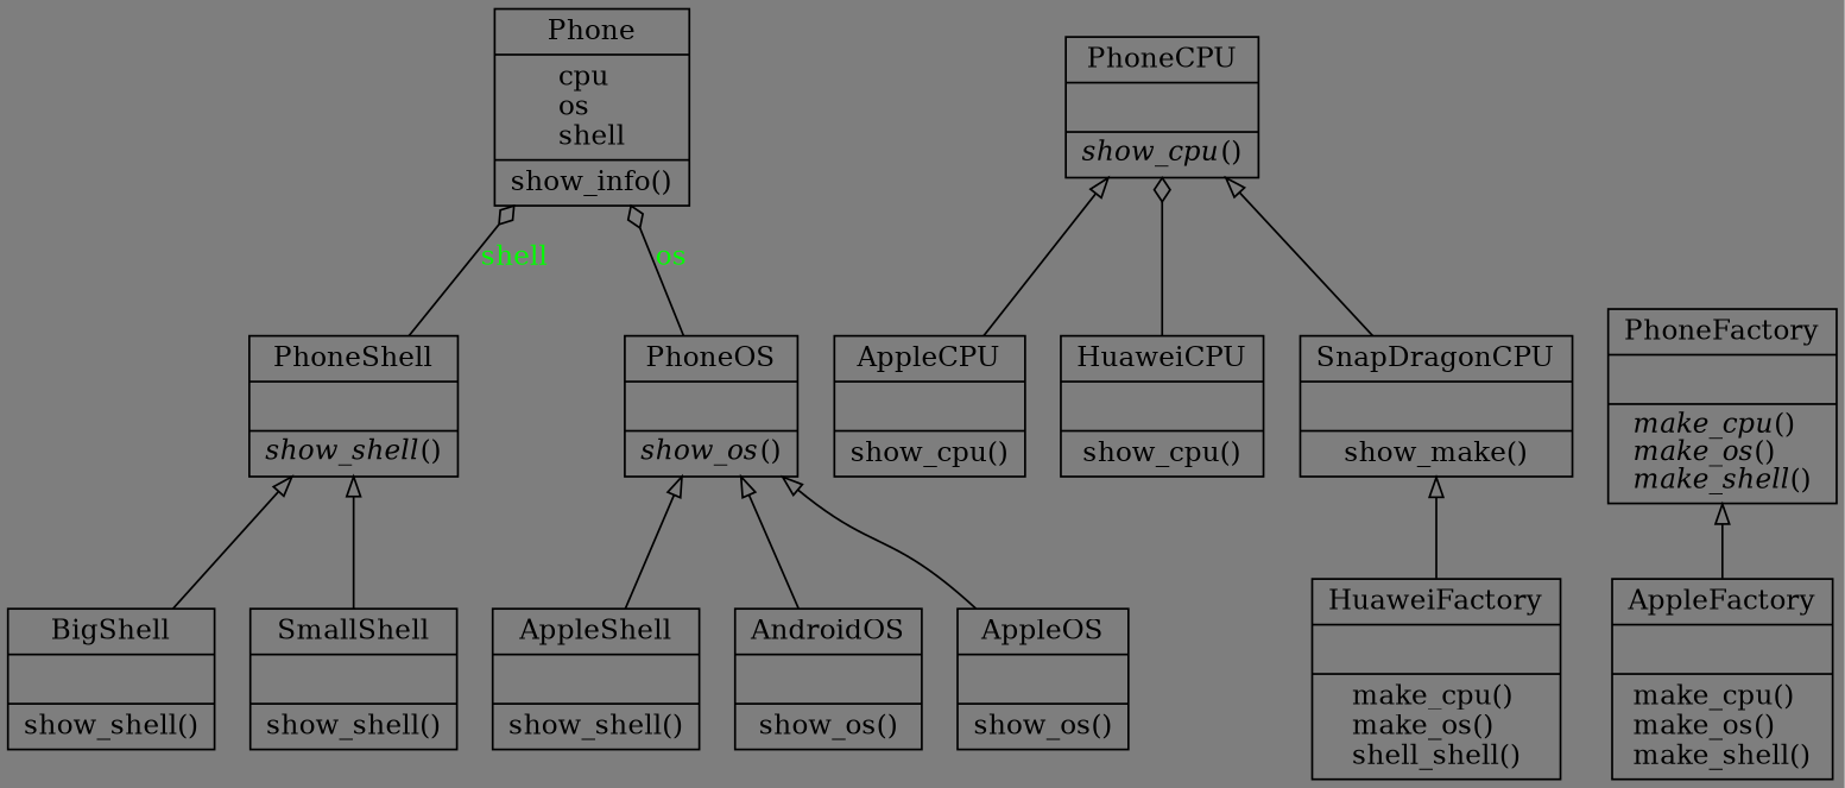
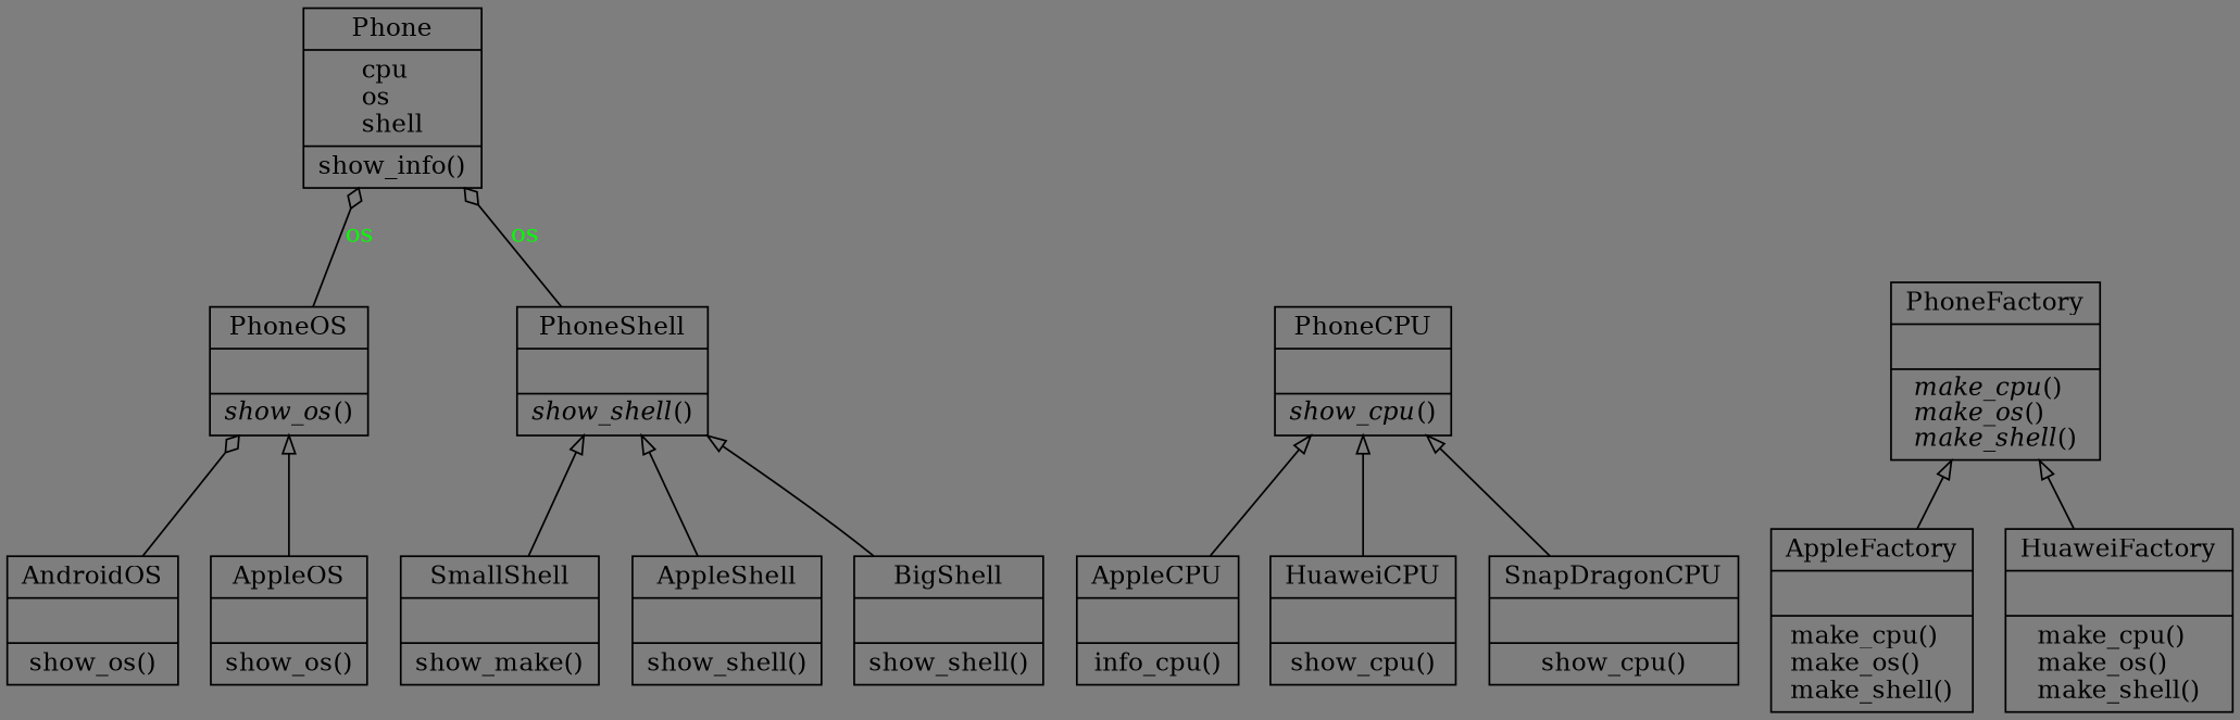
  digraph {
    bgcolor="#7e7e7e"
    rankdir=BT
    node [color=black fontcolor=black shape=record style=solid]
    edge [arrowhead=empty arrowtail=none]
    n1 [label=<{AndroidOS|<br ALIGN="LEFT"/>|show_os()<br ALIGN="LEFT"/>}>]
    n2 [label=<{PhoneOS|<br ALIGN="LEFT"/>|<I>show_os</I>()<br ALIGN="LEFT"/>}>]
    n3 [label=<{Phone|cpu<br ALIGN="LEFT"/>os<br ALIGN="LEFT"/>shell<br ALIGN="LEFT"/>|show_info()<br ALIGN="LEFT"/>}>]
-   n4 [label=<{AppleCPU|<br ALIGN="LEFT"/>|show_cpu()<br ALIGN="LEFT"/>}>]
+   n4 [label=<{AppleCPU|<br ALIGN="LEFT"/>|info_cpu()<br ALIGN="LEFT"/>}>]
    n5 [label=<{PhoneCPU|<br ALIGN="LEFT"/>|<I>show_cpu</I>()<br ALIGN="LEFT"/>}>]
    n6 [label=<{AppleFactory|<br ALIGN="LEFT"/>|make_cpu()<br ALIGN="LEFT"/>make_os()<br ALIGN="LEFT"/>make_shell()<br ALIGN="LEFT"/>}>]
    n7 [label=<{PhoneFactory|<br ALIGN="LEFT"/>|<I>make_cpu</I>()<br ALIGN="LEFT"/><I>make_os</I>()<br ALIGN="LEFT"/><I>make_shell</I>()<br ALIGN="LEFT"/>}>]
    n8 [label=<{AppleOS|<br ALIGN="LEFT"/>|show_os()<br ALIGN="LEFT"/>}>]
    n9 [label=<{AppleShell|<br ALIGN="LEFT"/>|show_shell()<br ALIGN="LEFT"/>}>]
    n10 [label=<{PhoneShell|<br ALIGN="LEFT"/>|<I>show_shell</I>()<br ALIGN="LEFT"/>}>]
    n11 [label=<{BigShell|<br ALIGN="LEFT"/>|show_shell()<br ALIGN="LEFT"/>}>]
    n12 [label=<{HuaweiCPU|<br ALIGN="LEFT"/>|show_cpu()<br ALIGN="LEFT"/>}>]
-   n13 [label=<{HuaweiFactory|<br ALIGN="LEFT"/>|make_cpu()<br ALIGN="LEFT"/>make_os()<br ALIGN="LEFT"/>shell_shell()<br ALIGN="LEFT"/>}>]
-   n14 [label=<{SmallShell|<br ALIGN="LEFT"/>|show_shell()<br ALIGN="LEFT"/>}>]
-   n15 [label=<{SnapDragonCPU|<br ALIGN="LEFT"/>|show_make()<br ALIGN="LEFT"/>}>]
-   n1 -> n2
+   n13 [label=<{HuaweiFactory|<br ALIGN="LEFT"/>|make_cpu()<br ALIGN="LEFT"/>make_os()<br ALIGN="LEFT"/>make_shell()<br ALIGN="LEFT"/>}>]
+   n14 [label=<{SmallShell|<br ALIGN="LEFT"/>|show_make()<br ALIGN="LEFT"/>}>]
+   n15 [label=<{SnapDragonCPU|<br ALIGN="LEFT"/>|show_cpu()<br ALIGN="LEFT"/>}>]
+   n1 -> n2 [arrowhead=odiamond]
    n2 -> n3 [arrowhead=odiamond fontcolor=green label=os style=solid]
    n4 -> n5
    n6 -> n7
    n8 -> n2
-   n9 -> n2
-   n10 -> n3 [arrowhead=odiamond fontcolor=green label=shell style=solid]
+   n9 -> n10
+   n10 -> n3 [arrowhead=odiamond fontcolor=green label=os style=solid]
    n11 -> n10
-   n12 -> n5 [arrowhead=odiamond]
-   n13 -> n15
+   n12 -> n5
+   n13 -> n7
    n14 -> n10
    n15 -> n5
  }
